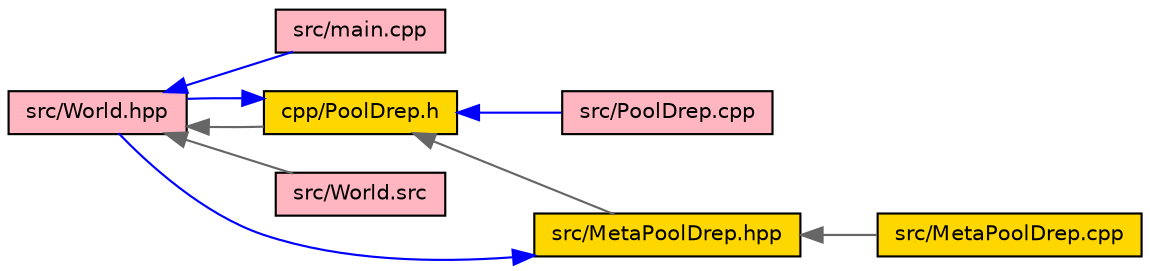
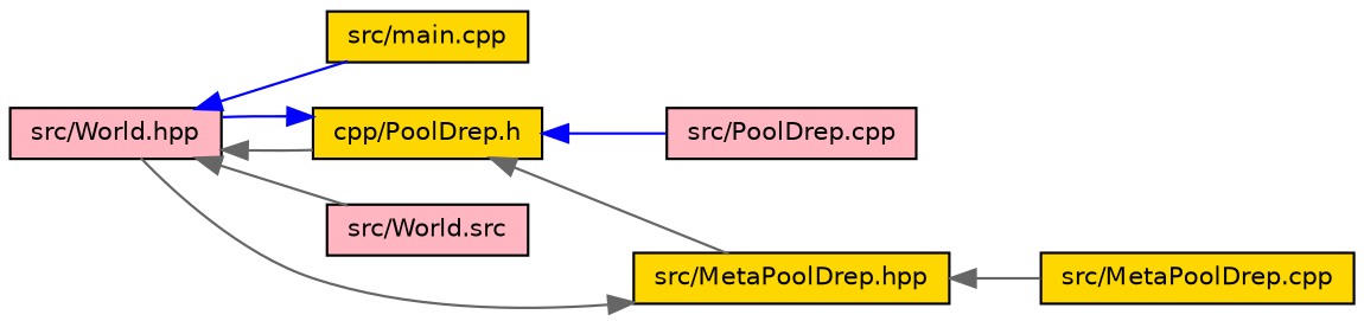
  digraph {
    rankdir=LR
    node [color=black fillcolor=lightpink fontname=Helvetica fontsize=10 shape=record style=filled]
    edge [color=blue dir=back fontname=Helvetica fontsize=10 labelfontname=Helvetica labelfontsize=10 style=solid]
    n1 [fontcolor=black height=0.2 label="src/World.hpp" width=0.4]
-   n2 [height=0.2 label="src/main.cpp" width=0.4]
+   n2 [fillcolor=gold height=0.2 label="src/main.cpp" width=0.4]
    n3 [fillcolor=gold height=0.2 label="cpp/PoolDrep.h" width=0.4]
    n4 [height=0.2 label="src/World.src" width=0.4]
    n5 [fillcolor=gold height=0.2 label="src/MetaPoolDrep.hpp" width=0.4]
    n6 [height=0.2 label="src/PoolDrep.cpp" width=0.4]
    n7 [fillcolor=gold height=0.2 label="src/MetaPoolDrep.cpp" width=0.4]
    n1 -> n2
    n1 -> n3 [color=gray40]
    n1 -> n4 [color=gray40]
    n3 -> n1
    n3 -> n5 [color=gray40]
    n3 -> n6
-   n5 -> n1
+   n5 -> n1 [color=gray40]
    n5 -> n7 [color=gray40]
  }
